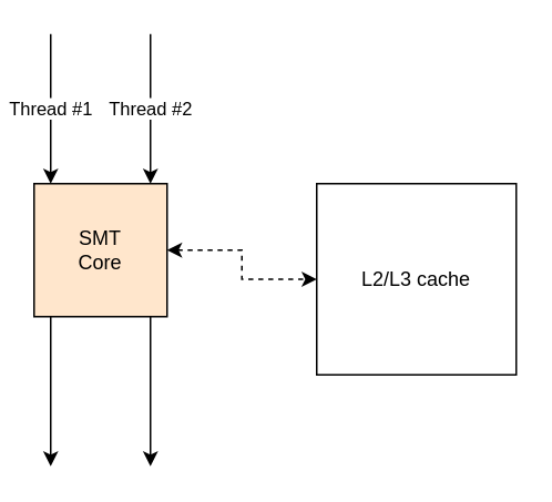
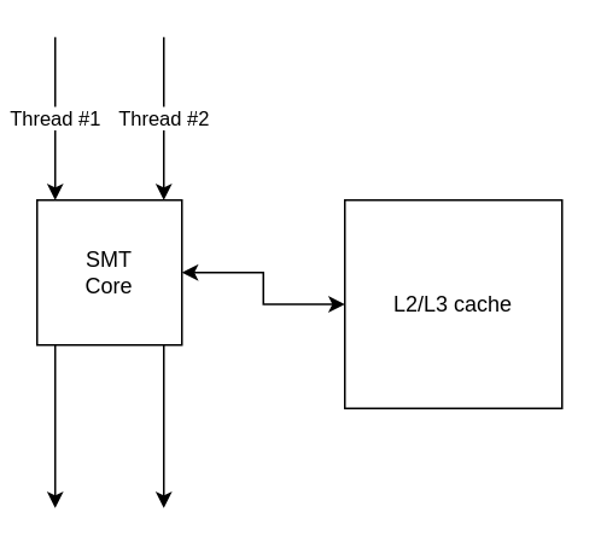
  <mxCell id="0" />
  <mxCell id="1" parent="0" />
- <mxCell id="2" style="edgeStyle=orthogonalEdgeStyle;rounded=0;orthogonalLoop=1;jettySize=auto;html=1;exitX=1;exitY=0.5;exitDx=0;exitDy=0;entryX=0;entryY=0.5;entryDx=0;entryDy=0;startArrow=classic;startFill=1;dashed=1;" edge="1" parent="1" source="3" target="4"><mxGeometry relative="1" as="geometry" /></mxCell>
- <mxCell id="3" value="&lt;div&gt;SMT&lt;/div&gt;&lt;div&gt;Core&lt;br&gt;&lt;/div&gt;" style="rounded=0;whiteSpace=wrap;html=1;fillColor=#ffe6cc;" vertex="1" parent="1"><mxGeometry x="20" y="110" width="80" height="80" as="geometry" /></mxCell>
+ <mxCell id="2" style="edgeStyle=orthogonalEdgeStyle;rounded=0;orthogonalLoop=1;jettySize=auto;html=1;exitX=1;exitY=0.5;exitDx=0;exitDy=0;entryX=0;entryY=0.5;entryDx=0;entryDy=0;startArrow=classic;startFill=1;" edge="1" parent="1" source="3" target="4"><mxGeometry relative="1" as="geometry" /></mxCell>
+ <mxCell id="3" value="&lt;div&gt;SMT&lt;/div&gt;&lt;div&gt;Core&lt;br&gt;&lt;/div&gt;" style="rounded=0;whiteSpace=wrap;html=1;" vertex="1" parent="1"><mxGeometry x="20" y="110" width="80" height="80" as="geometry" /></mxCell>
  <mxCell id="4" value="&lt;div&gt;L2/L3 cache&lt;/div&gt;" style="rounded=0;whiteSpace=wrap;html=1;" vertex="1" parent="1"><mxGeometry x="190" y="110" width="120" height="115" as="geometry" /></mxCell>
  <mxCell id="5" value="Thread #1" style="endArrow=classic;html=1;" edge="1" parent="1"><mxGeometry width="50" height="50" relative="1" as="geometry"><mxPoint x="30" y="20" as="sourcePoint" /><mxPoint x="30" y="110" as="targetPoint" /></mxGeometry></mxCell>
  <mxCell id="6" value="Thread #2" style="endArrow=classic;html=1;entryX=0.5;entryY=0;entryDx=0;entryDy=0;" edge="1" parent="1"><mxGeometry width="50" height="50" relative="1" as="geometry"><mxPoint x="90" y="20" as="sourcePoint" /><mxPoint x="90" y="110" as="targetPoint" /></mxGeometry></mxCell>
  <mxCell id="7" value="" style="endArrow=classic;html=1;entryX=0.5;entryY=0;entryDx=0;entryDy=0;" edge="1" parent="1"><mxGeometry width="50" height="50" relative="1" as="geometry"><mxPoint x="30" y="190" as="sourcePoint" /><mxPoint x="30" y="280" as="targetPoint" /></mxGeometry></mxCell>
  <mxCell id="8" value="" style="endArrow=classic;html=1;entryX=0.5;entryY=0;entryDx=0;entryDy=0;" edge="1" parent="1"><mxGeometry width="50" height="50" relative="1" as="geometry"><mxPoint x="90" y="190" as="sourcePoint" /><mxPoint x="90" y="280" as="targetPoint" /></mxGeometry></mxCell>
